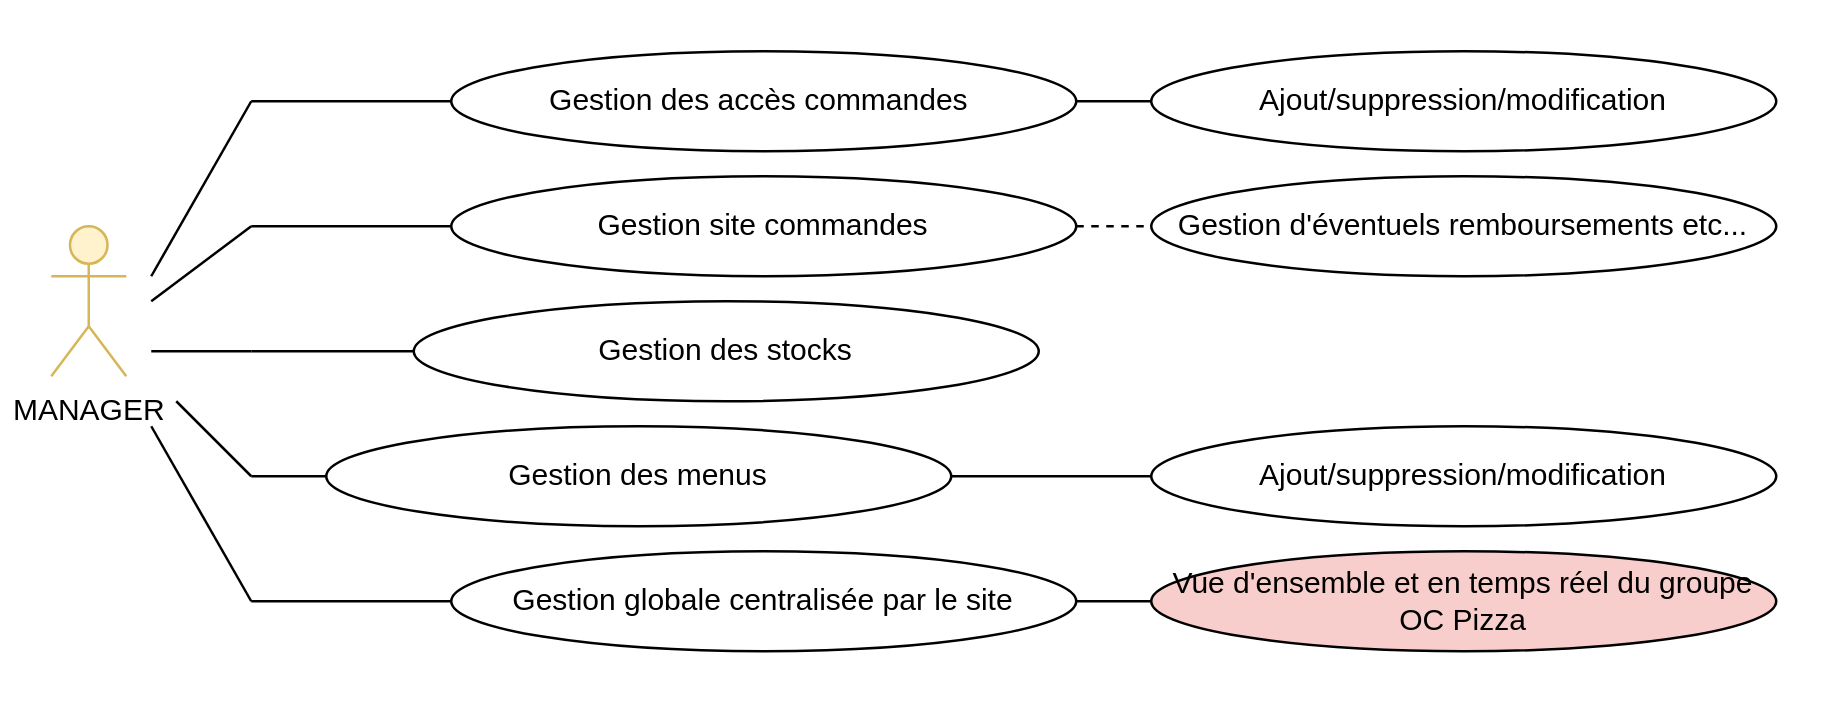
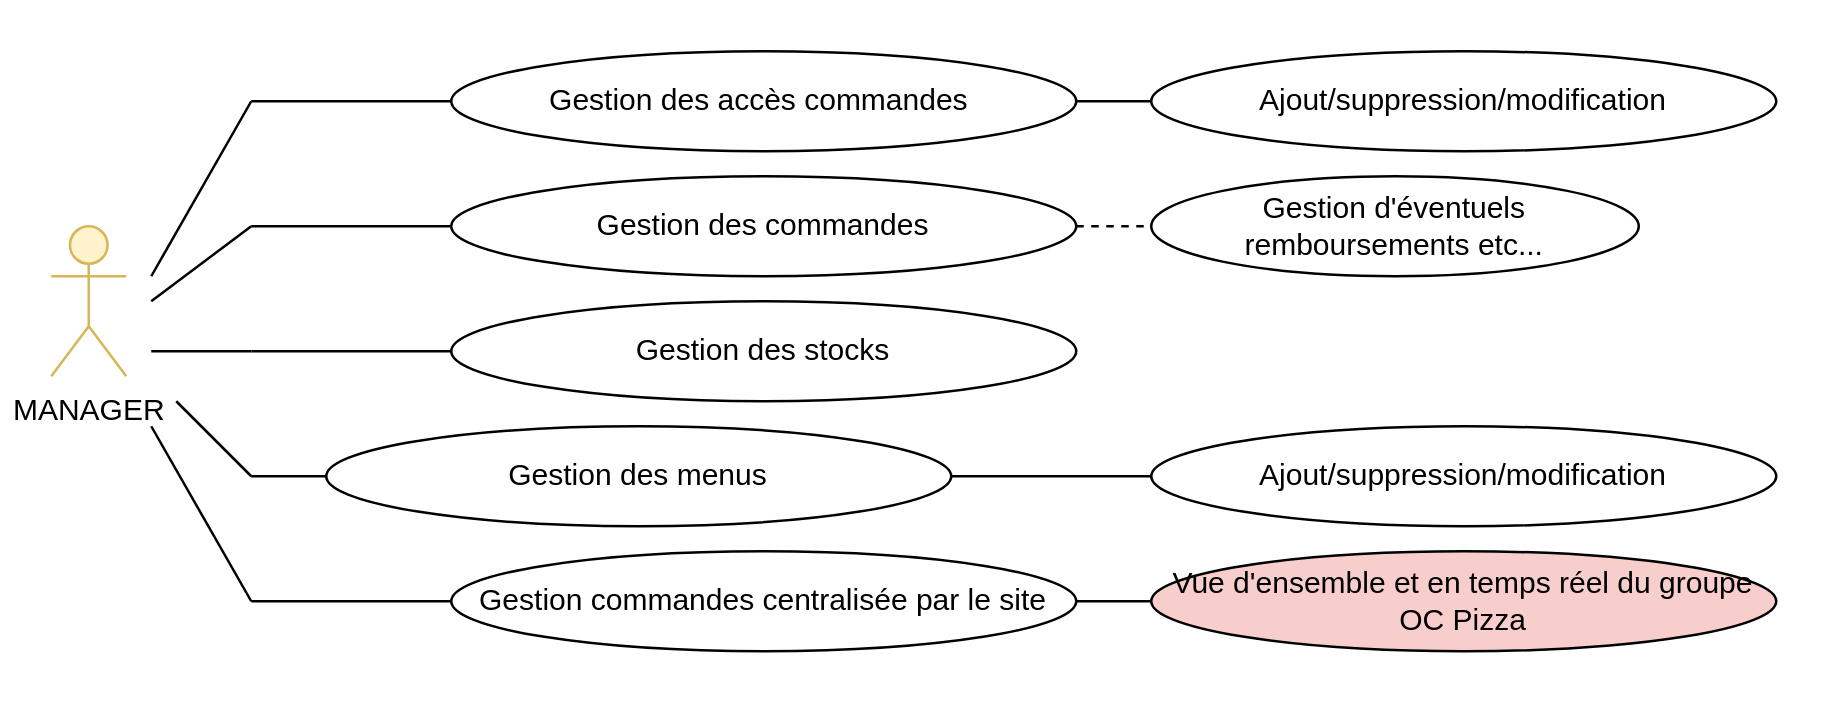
  <mxCell id="0" />
  <mxCell id="1" parent="0" />
  <mxCell id="2" value="MANAGER" style="shape=umlActor;verticalLabelPosition=bottom;labelBackgroundColor=#ffffff;verticalAlign=top;html=1;outlineConnect=0;fillColor=#fff2cc;strokeColor=#d6b656;" vertex="1" parent="1"><mxGeometry x="20" y="90" width="30" height="60" as="geometry" /></mxCell>
  <mxCell id="3" value="Gestion des accès commandes&amp;nbsp;" style="ellipse;whiteSpace=wrap;html=1;" vertex="1" parent="1"><mxGeometry x="180" y="20" width="250" height="40" as="geometry" /></mxCell>
  <mxCell id="4" value="" style="endArrow=none;html=1;exitX=0;exitY=0.5;exitDx=0;exitDy=0;" edge="1" parent="1" source="3"><mxGeometry width="50" height="50" relative="1" as="geometry"><mxPoint x="170" y="35" as="sourcePoint" /><mxPoint x="100" y="40" as="targetPoint" /></mxGeometry></mxCell>
  <mxCell id="5" value="" style="endArrow=none;html=1;entryX=0;entryY=0.5;entryDx=0;entryDy=0;" edge="1" parent="1" target="10"><mxGeometry width="50" height="50" relative="1" as="geometry"><mxPoint x="100" y="90" as="sourcePoint" /><mxPoint x="180" y="85" as="targetPoint" /></mxGeometry></mxCell>
  <mxCell id="6" value="" style="endArrow=none;html=1;entryX=0;entryY=0.5;entryDx=0;entryDy=0;" edge="1" parent="1" target="11"><mxGeometry width="50" height="50" relative="1" as="geometry"><mxPoint x="100" y="140" as="sourcePoint" /><mxPoint x="180" y="135" as="targetPoint" /></mxGeometry></mxCell>
  <mxCell id="7" value="" style="endArrow=none;html=1;entryX=0;entryY=0.5;entryDx=0;entryDy=0;" edge="1" parent="1" target="12"><mxGeometry width="50" height="50" relative="1" as="geometry"><mxPoint x="100" y="190" as="sourcePoint" /><mxPoint x="180" y="185" as="targetPoint" /></mxGeometry></mxCell>
  <mxCell id="8" value="" style="endArrow=none;html=1;entryX=0;entryY=0.5;entryDx=0;entryDy=0;" edge="1" parent="1" target="13"><mxGeometry width="50" height="50" relative="1" as="geometry"><mxPoint x="100" y="240" as="sourcePoint" /><mxPoint x="180" y="235" as="targetPoint" /></mxGeometry></mxCell>
  <mxCell id="9" value="" style="endArrow=none;html=1;" edge="1" parent="1"><mxGeometry width="50" height="50" relative="1" as="geometry"><mxPoint x="60" y="120" as="sourcePoint" /><mxPoint x="100" y="90" as="targetPoint" /></mxGeometry></mxCell>
- <mxCell id="10" value="Gestion site commandes" style="ellipse;whiteSpace=wrap;html=1;" vertex="1" parent="1"><mxGeometry x="180" y="70" width="250" height="40" as="geometry" /></mxCell>
- <mxCell id="11" value="Gestion des stocks" style="ellipse;whiteSpace=wrap;html=1;" vertex="1" parent="1"><mxGeometry x="165" y="120" width="250" height="40" as="geometry" /></mxCell>
+ <mxCell id="10" value="Gestion des commandes" style="ellipse;whiteSpace=wrap;html=1;" vertex="1" parent="1"><mxGeometry x="180" y="70" width="250" height="40" as="geometry" /></mxCell>
+ <mxCell id="11" value="Gestion des stocks" style="ellipse;whiteSpace=wrap;html=1;" vertex="1" parent="1"><mxGeometry x="180" y="120" width="250" height="40" as="geometry" /></mxCell>
  <mxCell id="12" value="Gestion des menus" style="ellipse;whiteSpace=wrap;html=1;" vertex="1" parent="1"><mxGeometry x="130" y="170" width="250" height="40" as="geometry" /></mxCell>
- <mxCell id="13" value="Gestion globale centralisée par le site" style="ellipse;whiteSpace=wrap;html=1;" vertex="1" parent="1"><mxGeometry x="180" y="220" width="250" height="40" as="geometry" /></mxCell>
+ <mxCell id="13" value="Gestion commandes centralisée par le site" style="ellipse;whiteSpace=wrap;html=1;" vertex="1" parent="1"><mxGeometry x="180" y="220" width="250" height="40" as="geometry" /></mxCell>
  <mxCell id="14" value="" style="endArrow=none;html=1;entryX=0;entryY=0.5;entryDx=0;entryDy=0;exitX=1;exitY=0.5;exitDx=0;exitDy=0;" edge="1" parent="1" source="3" target="15"><mxGeometry width="50" height="50" relative="1" as="geometry"><mxPoint x="310" y="260" as="sourcePoint" /><mxPoint x="460" y="35" as="targetPoint" /></mxGeometry></mxCell>
  <mxCell id="15" value="Ajout/suppression/modification" style="ellipse;whiteSpace=wrap;html=1;" vertex="1" parent="1"><mxGeometry x="460" y="20" width="250" height="40" as="geometry" /></mxCell>
- <mxCell id="16" value="Gestion d'éventuels remboursements etc..." style="ellipse;whiteSpace=wrap;html=1;" vertex="1" parent="1"><mxGeometry x="460" y="70" width="250" height="40" as="geometry" /></mxCell>
+ <mxCell id="16" value="Gestion d'éventuels remboursements etc..." style="ellipse;whiteSpace=wrap;html=1;" vertex="1" parent="1"><mxGeometry x="460" y="70" width="195" height="40" as="geometry" /></mxCell>
  <mxCell id="17" value="Ajout/suppression/modification" style="ellipse;whiteSpace=wrap;html=1;" vertex="1" parent="1"><mxGeometry x="460" y="170" width="250" height="40" as="geometry" /></mxCell>
  <mxCell id="18" value="" style="endArrow=none;html=1;entryX=0;entryY=0.5;entryDx=0;entryDy=0;exitX=1;exitY=0.5;exitDx=0;exitDy=0;dashed=1;" edge="1" parent="1" source="10" target="16"><mxGeometry width="50" height="50" relative="1" as="geometry"><mxPoint x="310" y="260" as="sourcePoint" /><mxPoint x="360" y="210" as="targetPoint" /></mxGeometry></mxCell>
  <mxCell id="19" value="" style="endArrow=none;html=1;entryX=0;entryY=0.5;entryDx=0;entryDy=0;exitX=1;exitY=0.5;exitDx=0;exitDy=0;" edge="1" parent="1" source="12" target="17"><mxGeometry width="50" height="50" relative="1" as="geometry"><mxPoint x="310" y="260" as="sourcePoint" /><mxPoint x="360" y="210" as="targetPoint" /></mxGeometry></mxCell>
  <mxCell id="20" value="" style="endArrow=none;html=1;" edge="1" parent="1"><mxGeometry width="50" height="50" relative="1" as="geometry"><mxPoint x="60" y="110" as="sourcePoint" /><mxPoint x="100" y="40" as="targetPoint" /></mxGeometry></mxCell>
  <mxCell id="21" value="" style="endArrow=none;html=1;" edge="1" parent="1"><mxGeometry width="50" height="50" relative="1" as="geometry"><mxPoint x="60" y="140" as="sourcePoint" /><mxPoint x="100" y="140" as="targetPoint" /></mxGeometry></mxCell>
  <mxCell id="22" value="" style="endArrow=none;html=1;" edge="1" parent="1"><mxGeometry width="50" height="50" relative="1" as="geometry"><mxPoint x="100" y="190" as="sourcePoint" /><mxPoint x="70" y="160" as="targetPoint" /></mxGeometry></mxCell>
  <mxCell id="23" value="" style="endArrow=none;html=1;" edge="1" parent="1"><mxGeometry width="50" height="50" relative="1" as="geometry"><mxPoint x="100" y="240" as="sourcePoint" /><mxPoint x="60" y="170" as="targetPoint" /></mxGeometry></mxCell>
  <mxCell id="24" value="Vue d'ensemble et en temps réel du groupe OC Pizza" style="ellipse;whiteSpace=wrap;html=1;fillColor=#f8cecc;" vertex="1" parent="1"><mxGeometry x="460" y="220" width="250" height="40" as="geometry" /></mxCell>
  <mxCell id="25" value="" style="endArrow=none;html=1;entryX=0;entryY=0.5;entryDx=0;entryDy=0;" edge="1" parent="1" target="24"><mxGeometry width="50" height="50" relative="1" as="geometry"><mxPoint x="430" y="240" as="sourcePoint" /><mxPoint x="360" y="210" as="targetPoint" /></mxGeometry></mxCell>
